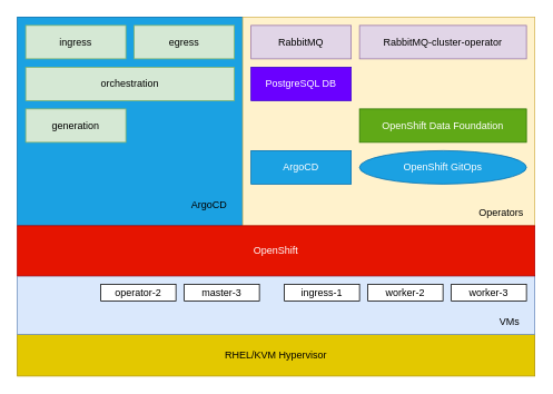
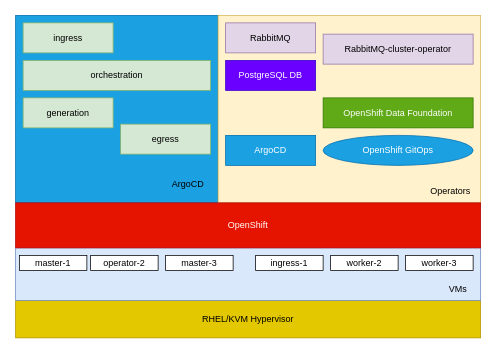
  <mxCell id="0" />
  <mxCell id="1" parent="0" />
  <mxCell id="2" value="RHEL/KVM Hypervisor" style="rounded=0;whiteSpace=wrap;html=1;fillColor=#e3c800;fontColor=#000000;strokeColor=#B09500;" vertex="1" parent="1"><mxGeometry x="20" y="400" width="620" height="50" as="geometry" /></mxCell>
  <mxCell id="3" value="" style="rounded=0;whiteSpace=wrap;html=1;fillColor=#dae8fc;strokeColor=#6c8ebf;" vertex="1" parent="1"><mxGeometry x="20" y="330" width="620" height="70" as="geometry" /></mxCell>
  <mxCell id="4" value="" style="rounded=0;whiteSpace=wrap;html=1;fillColor=#1ba1e2;fontColor=#ffffff;strokeColor=#006EAF;" vertex="1" parent="1"><mxGeometry x="20" y="20" width="270" height="250" as="geometry" /></mxCell>
  <mxCell id="5" value="" style="rounded=0;whiteSpace=wrap;html=1;fillColor=#fff2cc;strokeColor=#d6b656;" vertex="1" parent="1"><mxGeometry x="290" y="20" width="350" height="250" as="geometry" /></mxCell>
  <mxCell id="6" value="PostgreSQL DB" style="rounded=0;whiteSpace=wrap;html=1;fillColor=#6a00ff;fontColor=#ffffff;strokeColor=#3700CC;" vertex="1" parent="1"><mxGeometry x="300" y="80" width="120" height="40" as="geometry" /></mxCell>
  <mxCell id="7" value="RabbitMQ" style="rounded=0;whiteSpace=wrap;html=1;fillColor=#e1d5e7;strokeColor=#9673a6;" vertex="1" parent="1"><mxGeometry x="300" y="30" width="120" height="40" as="geometry" /></mxCell>
- <mxCell id="8" value="RabbitMQ-cluster-operator" style="rounded=0;whiteSpace=wrap;html=1;fillColor=#e1d5e7;strokeColor=#9673a6;" vertex="1" parent="1"><mxGeometry x="430" y="30" width="200" height="40" as="geometry" /></mxCell>
+ <mxCell id="8" value="RabbitMQ-cluster-operator" style="rounded=0;whiteSpace=wrap;html=1;fillColor=#e1d5e7;strokeColor=#9673a6;" vertex="1" parent="1"><mxGeometry x="430" y="45" width="200" height="40" as="geometry" /></mxCell>
  <mxCell id="9" value="OpenShift Data Foundation" style="rounded=0;whiteSpace=wrap;html=1;fillColor=#60a917;fontColor=#ffffff;strokeColor=#2D7600;" vertex="1" parent="1"><mxGeometry x="430" y="130" width="200" height="40" as="geometry" /></mxCell>
  <mxCell id="10" value="Operators" style="text;html=1;align=center;verticalAlign=middle;whiteSpace=wrap;rounded=0;" vertex="1" parent="1"><mxGeometry x="570" y="240" width="60" height="30" as="geometry" /></mxCell>
  <mxCell id="11" value="OpenShift" style="rounded=0;whiteSpace=wrap;html=1;fillColor=#e51400;fontColor=#ffffff;strokeColor=#B20000;" vertex="1" parent="1"><mxGeometry x="20" y="270" width="620" height="60" as="geometry" /></mxCell>
+ <mxCell id="12" value="master-1" style="rounded=0;whiteSpace=wrap;html=1;" vertex="1" parent="1"><mxGeometry x="25" y="340" width="90" height="20" as="geometry" /></mxCell>
  <mxCell id="13" value="master-3" style="rounded=0;whiteSpace=wrap;html=1;" vertex="1" parent="1"><mxGeometry x="220" y="340" width="90" height="20" as="geometry" /></mxCell>
  <mxCell id="14" value="operator-2" style="rounded=0;whiteSpace=wrap;html=1;" vertex="1" parent="1"><mxGeometry x="120" y="340" width="90" height="20" as="geometry" /></mxCell>
  <mxCell id="15" value="ingress-1" style="rounded=0;whiteSpace=wrap;html=1;" vertex="1" parent="1"><mxGeometry x="340" y="340" width="90" height="20" as="geometry" /></mxCell>
  <mxCell id="16" value="worker-3" style="rounded=0;whiteSpace=wrap;html=1;" vertex="1" parent="1"><mxGeometry x="540" y="340" width="90" height="20" as="geometry" /></mxCell>
  <mxCell id="17" value="worker-2" style="rounded=0;whiteSpace=wrap;html=1;" vertex="1" parent="1"><mxGeometry x="440" y="340" width="90" height="20" as="geometry" /></mxCell>
  <mxCell id="18" value="ingress" style="rounded=0;whiteSpace=wrap;html=1;fillColor=#d5e8d4;strokeColor=#82b366;" vertex="1" parent="1"><mxGeometry x="30" y="30" width="120" height="40" as="geometry" /></mxCell>
  <mxCell id="19" value="orchestration" style="rounded=0;whiteSpace=wrap;html=1;fillColor=#d5e8d4;strokeColor=#82b366;" vertex="1" parent="1"><mxGeometry x="30" y="80" width="250" height="40" as="geometry" /></mxCell>
  <mxCell id="20" value="generation" style="rounded=0;whiteSpace=wrap;html=1;fillColor=#d5e8d4;strokeColor=#82b366;" vertex="1" parent="1"><mxGeometry x="30" y="130" width="120" height="40" as="geometry" /></mxCell>
- <mxCell id="21" value="egress" style="rounded=0;whiteSpace=wrap;html=1;fillColor=#d5e8d4;strokeColor=#82b366;" vertex="1" parent="1"><mxGeometry x="160" y="30" width="120" height="40" as="geometry" /></mxCell>
+ <mxCell id="21" value="egress" style="rounded=0;whiteSpace=wrap;html=1;fillColor=#d5e8d4;strokeColor=#82b366;" vertex="1" parent="1"><mxGeometry x="160" y="165" width="120" height="40" as="geometry" /></mxCell>
  <mxCell id="22" value="ArgoCD" style="text;html=1;align=center;verticalAlign=middle;whiteSpace=wrap;rounded=0;" vertex="1" parent="1"><mxGeometry x="220" y="230" width="60" height="30" as="geometry" /></mxCell>
  <mxCell id="23" value="OpenShift GitOps" style="ellipse;whiteSpace=wrap;html=1;fillColor=#1ba1e2;fontColor=#ffffff;strokeColor=#006EAF;" vertex="1" parent="1"><mxGeometry x="430" y="180" width="200" height="40" as="geometry" /></mxCell>
  <mxCell id="24" value="ArgoCD" style="rounded=0;whiteSpace=wrap;html=1;fillColor=#1ba1e2;fontColor=#ffffff;strokeColor=#006EAF;" vertex="1" parent="1"><mxGeometry x="300" y="180" width="120" height="40" as="geometry" /></mxCell>
  <mxCell id="25" value="VMs" style="text;html=1;align=center;verticalAlign=middle;whiteSpace=wrap;rounded=0;" vertex="1" parent="1"><mxGeometry x="580" y="370" width="60" height="30" as="geometry" /></mxCell>
